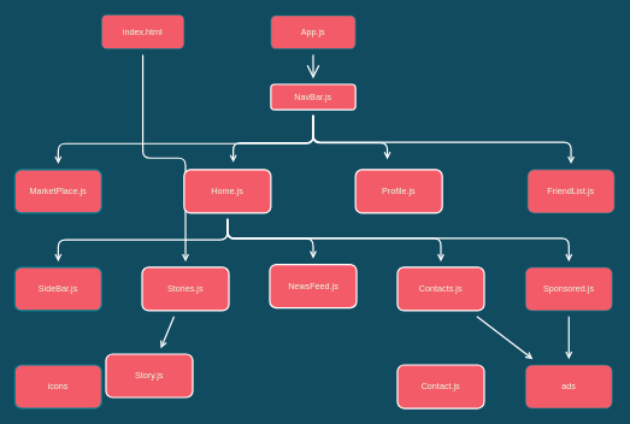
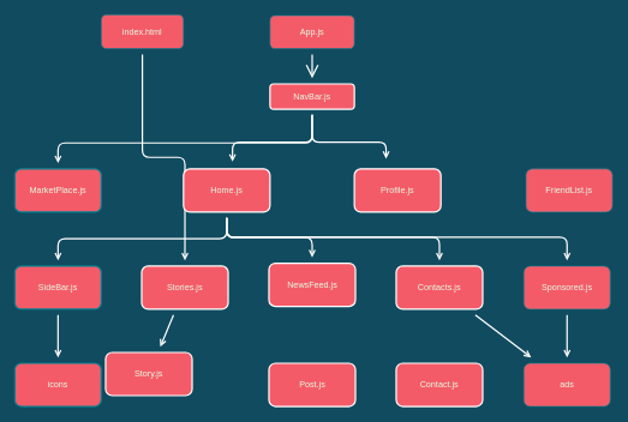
  <mxCell id="0" />
  <mxCell id="1" parent="0" />
  <mxCell id="2" value="" style="edgeStyle=orthogonalEdgeStyle;rounded=1;orthogonalLoop=1;jettySize=auto;html=1;endArrow=open;sourcePerimeterSpacing=8;targetPerimeterSpacing=8;labelBackgroundColor=#114B5F;strokeColor=#FFFFFF;fontColor=#E4FDE1;strokeWidth=2;" edge="1" parent="1" source="3" target="22"><mxGeometry relative="1" as="geometry" /></mxCell>
  <mxCell id="3" value="index.html" style="rounded=1;whiteSpace=wrap;html=1;hachureGap=4;fillColor=#F45B69;strokeColor=#028090;fontColor=#E4FDE1;" vertex="1" parent="1"><mxGeometry x="140" y="20" width="114" height="47" as="geometry" /></mxCell>
  <mxCell id="4" value="" style="edgeStyle=orthogonalEdgeStyle;rounded=1;orthogonalLoop=1;jettySize=auto;html=1;endArrow=open;startSize=14;endSize=14;sourcePerimeterSpacing=8;targetPerimeterSpacing=8;labelBackgroundColor=#114B5F;strokeColor=#FFFFFF;fontColor=#E4FDE1;strokeWidth=2;" edge="1" parent="1" source="5" target="10"><mxGeometry relative="1" as="geometry" /></mxCell>
  <mxCell id="5" value="App.js" style="rounded=1;whiteSpace=wrap;html=1;hachureGap=4;fillColor=#F45B69;strokeColor=#028090;fontColor=#E4FDE1;" vertex="1" parent="1"><mxGeometry x="374" y="21" width="117" height="46" as="geometry" /></mxCell>
  <mxCell id="6" value="" style="edgeStyle=orthogonalEdgeStyle;rounded=1;orthogonalLoop=1;jettySize=auto;html=1;endArrow=open;sourcePerimeterSpacing=8;targetPerimeterSpacing=8;labelBackgroundColor=#114B5F;strokeColor=#FFFFFF;fontColor=#E4FDE1;strokeWidth=2;" edge="1" parent="1" source="10"><mxGeometry relative="1" as="geometry"><mxPoint x="322" y="224" as="targetPoint" /><Array as="points"><mxPoint x="433" y="197" /><mxPoint x="322" y="197" /></Array></mxGeometry></mxCell>
  <mxCell id="7" style="edgeStyle=orthogonalEdgeStyle;rounded=1;sketch=0;orthogonalLoop=1;jettySize=auto;html=1;fontColor=#E4FDE1;endArrow=open;sourcePerimeterSpacing=8;targetPerimeterSpacing=8;strokeColor=#FFFFFF;fillColor=#F45B69;strokeWidth=2;" edge="1" parent="1" source="10"><mxGeometry relative="1" as="geometry"><mxPoint x="535" y="220" as="targetPoint" /><Array as="points"><mxPoint x="433" y="197" /><mxPoint x="535" y="197" /></Array></mxGeometry></mxCell>
  <mxCell id="8" value="" style="edgeStyle=orthogonalEdgeStyle;rounded=1;sketch=0;orthogonalLoop=1;jettySize=auto;html=1;fontColor=#E4FDE1;endArrow=open;sourcePerimeterSpacing=8;targetPerimeterSpacing=8;strokeColor=#FFFFFF;fillColor=#F45B69;strokeWidth=2;" edge="1" parent="1" source="10" target="17"><mxGeometry relative="1" as="geometry"><Array as="points"><mxPoint x="433" y="198" /><mxPoint x="80" y="198" /></Array></mxGeometry></mxCell>
- <mxCell id="9" value="" style="edgeStyle=orthogonalEdgeStyle;rounded=1;sketch=0;orthogonalLoop=1;jettySize=auto;html=1;fontColor=#E4FDE1;endArrow=open;sourcePerimeterSpacing=8;targetPerimeterSpacing=8;strokeColor=#FFFFFF;fillColor=#F45B69;strokeWidth=2;" edge="1" parent="1" source="10" target="18"><mxGeometry relative="1" as="geometry"><Array as="points"><mxPoint x="433" y="196" /><mxPoint x="789" y="196" /></Array></mxGeometry></mxCell>
  <mxCell id="10" value="NavBar.js" style="rounded=1;whiteSpace=wrap;html=1;hachureGap=4;fillColor=#F45B69;strokeColor=#FFFFFF;fontColor=#E4FDE1;strokeWidth=2;" vertex="1" parent="1"><mxGeometry x="374" y="116" width="117" height="35" as="geometry" /></mxCell>
  <mxCell id="11" value="" style="edgeStyle=orthogonalEdgeStyle;rounded=1;sketch=0;orthogonalLoop=1;jettySize=auto;html=1;fontColor=#E4FDE1;endArrow=open;sourcePerimeterSpacing=8;targetPerimeterSpacing=8;strokeColor=#FFFFFF;fillColor=#F45B69;strokeWidth=2;" edge="1" parent="1" source="15" target="20"><mxGeometry relative="1" as="geometry"><Array as="points"><mxPoint x="314" y="331" /><mxPoint x="80" y="331" /></Array></mxGeometry></mxCell>
  <mxCell id="12" value="" style="edgeStyle=orthogonalEdgeStyle;rounded=1;sketch=0;orthogonalLoop=1;jettySize=auto;html=1;fontColor=#E4FDE1;endArrow=open;sourcePerimeterSpacing=8;targetPerimeterSpacing=8;strokeColor=#FFFFFF;fillColor=#F45B69;strokeWidth=2;" edge="1" parent="1" source="15" target="23"><mxGeometry relative="1" as="geometry" /></mxCell>
  <mxCell id="13" value="" style="edgeStyle=orthogonalEdgeStyle;rounded=1;sketch=0;orthogonalLoop=1;jettySize=auto;html=1;fontColor=#E4FDE1;endArrow=open;sourcePerimeterSpacing=8;targetPerimeterSpacing=8;strokeColor=#FFFFFF;fillColor=#F45B69;strokeWidth=2;" edge="1" parent="1" source="15" target="25"><mxGeometry relative="1" as="geometry"><Array as="points"><mxPoint x="314" y="329" /><mxPoint x="609" y="329" /></Array></mxGeometry></mxCell>
  <mxCell id="14" value="" style="edgeStyle=orthogonalEdgeStyle;rounded=1;sketch=0;orthogonalLoop=1;jettySize=auto;html=1;fontColor=#E4FDE1;endArrow=open;sourcePerimeterSpacing=8;targetPerimeterSpacing=8;strokeColor=#FFFFFF;fillColor=#F45B69;strokeWidth=2;" edge="1" parent="1" source="15" target="27"><mxGeometry relative="1" as="geometry"><Array as="points"><mxPoint x="314" y="329" /><mxPoint x="786" y="329" /></Array></mxGeometry></mxCell>
  <mxCell id="15" value="Home.js" style="whiteSpace=wrap;html=1;hachureGap=4;rounded=1;fillColor=#F45B69;strokeColor=#FFFFFF;fontColor=#E4FDE1;strokeWidth=2;" vertex="1" parent="1"><mxGeometry x="254" y="234" width="120" height="60" as="geometry" /></mxCell>
  <mxCell id="16" value="Profile.js" style="whiteSpace=wrap;html=1;hachureGap=4;rounded=1;fillColor=#F45B69;strokeColor=#FFFFFF;fontColor=#E4FDE1;strokeWidth=2;" vertex="1" parent="1"><mxGeometry x="491" y="234" width="120" height="60" as="geometry" /></mxCell>
  <mxCell id="17" value="MarketPlace.js" style="whiteSpace=wrap;html=1;rounded=1;sketch=0;hachureGap=4;fontColor=#E4FDE1;strokeColor=#028090;fillColor=#F45B69;strokeWidth=2;" vertex="1" parent="1"><mxGeometry x="20" y="234" width="120" height="60" as="geometry" /></mxCell>
  <mxCell id="18" value="FriendList.js" style="whiteSpace=wrap;html=1;rounded=1;sketch=0;hachureGap=4;fontColor=#E4FDE1;strokeColor=#028090;fillColor=#F45B69;" vertex="1" parent="1"><mxGeometry x="729" y="234" width="120" height="60" as="geometry" /></mxCell>
+ <mxCell id="19" value="" style="edgeStyle=orthogonalEdgeStyle;rounded=1;sketch=0;orthogonalLoop=1;jettySize=auto;html=1;fontColor=#E4FDE1;endArrow=open;sourcePerimeterSpacing=8;targetPerimeterSpacing=8;strokeColor=#FFFFFF;fillColor=#F45B69;strokeWidth=2;" edge="1" parent="1" source="20" target="28"><mxGeometry relative="1" as="geometry" /></mxCell>
  <mxCell id="20" value="SideBar.js" style="whiteSpace=wrap;html=1;rounded=1;sketch=0;hachureGap=4;fontColor=#E4FDE1;strokeColor=#028090;fillColor=#F45B69;strokeWidth=2;" vertex="1" parent="1"><mxGeometry x="20" y="369" width="120" height="60" as="geometry" /></mxCell>
  <mxCell id="21" value="" style="edgeStyle=none;curved=1;rounded=1;sketch=0;orthogonalLoop=1;jettySize=auto;html=1;fontColor=#E4FDE1;endArrow=open;sourcePerimeterSpacing=8;targetPerimeterSpacing=8;strokeColor=#FFFFFF;fillColor=#F45B69;strokeWidth=2;" edge="1" parent="1" source="22" target="29"><mxGeometry relative="1" as="geometry" /></mxCell>
  <mxCell id="22" value="Stories.js" style="whiteSpace=wrap;html=1;rounded=1;sketch=0;hachureGap=4;fontColor=#E4FDE1;strokeColor=#FFFFFF;fillColor=#F45B69;strokeWidth=2;" vertex="1" parent="1"><mxGeometry x="196" y="369" width="120" height="60" as="geometry" /></mxCell>
  <mxCell id="23" value="NewsFeed.js" style="whiteSpace=wrap;html=1;rounded=1;sketch=0;hachureGap=4;fontColor=#E4FDE1;strokeColor=#FFFFFF;fillColor=#F45B69;strokeWidth=2;" vertex="1" parent="1"><mxGeometry x="372.5" y="365" width="120" height="60" as="geometry" /></mxCell>
  <mxCell id="24" value="" style="edgeStyle=none;curved=1;rounded=1;sketch=0;orthogonalLoop=1;jettySize=auto;html=1;fontColor=#E4FDE1;endArrow=open;sourcePerimeterSpacing=8;targetPerimeterSpacing=8;strokeColor=#FFFFFF;fillColor=#F45B69;strokeWidth=2;" edge="1" parent="1" source="25" target="32"><mxGeometry relative="1" as="geometry" /></mxCell>
  <mxCell id="25" value="Contacts.js" style="whiteSpace=wrap;html=1;rounded=1;sketch=0;hachureGap=4;fontColor=#E4FDE1;strokeColor=#FFFFFF;fillColor=#F45B69;strokeWidth=2;" vertex="1" parent="1"><mxGeometry x="549" y="369" width="120" height="60" as="geometry" /></mxCell>
  <mxCell id="26" value="" style="edgeStyle=none;curved=1;rounded=1;sketch=0;orthogonalLoop=1;jettySize=auto;html=1;fontColor=#E4FDE1;endArrow=open;sourcePerimeterSpacing=8;targetPerimeterSpacing=8;strokeColor=#FFFFFF;fillColor=#F45B69;strokeWidth=2;" edge="1" parent="1" source="27" target="32"><mxGeometry relative="1" as="geometry" /></mxCell>
  <mxCell id="27" value="Sponsored.js" style="whiteSpace=wrap;html=1;rounded=1;sketch=0;hachureGap=4;fontColor=#E4FDE1;strokeColor=#028090;fillColor=#F45B69;" vertex="1" parent="1"><mxGeometry x="726" y="369" width="120" height="60" as="geometry" /></mxCell>
  <mxCell id="28" value="icons" style="whiteSpace=wrap;html=1;rounded=1;sketch=0;hachureGap=4;fontColor=#E4FDE1;strokeColor=#028090;fillColor=#F45B69;strokeWidth=2;" vertex="1" parent="1"><mxGeometry x="20" y="504" width="120" height="60" as="geometry" /></mxCell>
  <mxCell id="29" value="Story.js" style="whiteSpace=wrap;html=1;rounded=1;sketch=0;hachureGap=4;fontColor=#E4FDE1;strokeColor=#FFFFFF;fillColor=#F45B69;strokeWidth=2;" vertex="1" parent="1"><mxGeometry x="146" y="489" width="120" height="60" as="geometry" /></mxCell>
+ <mxCell id="30" value="Post.js" style="whiteSpace=wrap;html=1;rounded=1;sketch=0;hachureGap=4;fontColor=#E4FDE1;strokeColor=#FFFFFF;fillColor=#F45B69;strokeWidth=2;" vertex="1" parent="1"><mxGeometry x="372.5" y="504" width="120" height="60" as="geometry" /></mxCell>
  <mxCell id="31" value="Contact.js" style="whiteSpace=wrap;html=1;rounded=1;sketch=0;hachureGap=4;fontColor=#E4FDE1;strokeColor=#FFFFFF;fillColor=#F45B69;strokeWidth=2;" vertex="1" parent="1"><mxGeometry x="549" y="504" width="120" height="60" as="geometry" /></mxCell>
  <mxCell id="32" value="ads" style="whiteSpace=wrap;html=1;rounded=1;sketch=0;hachureGap=4;fontColor=#E4FDE1;strokeColor=#028090;fillColor=#F45B69;" vertex="1" parent="1"><mxGeometry x="726" y="504" width="120" height="60" as="geometry" /></mxCell>
